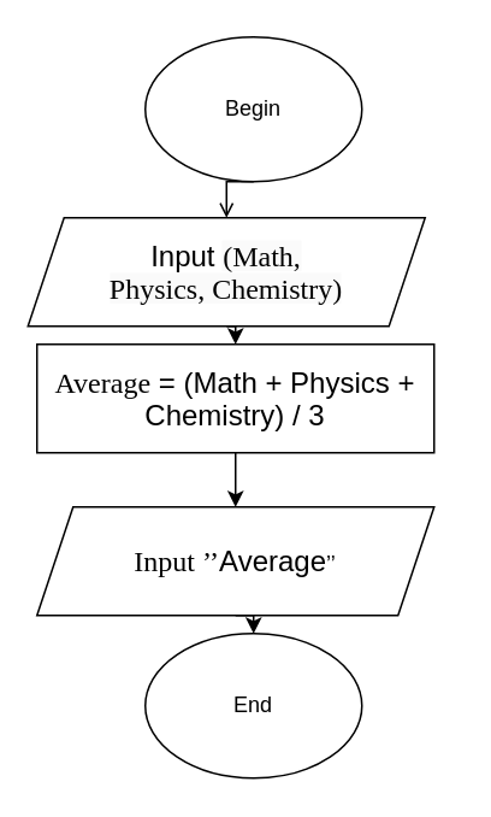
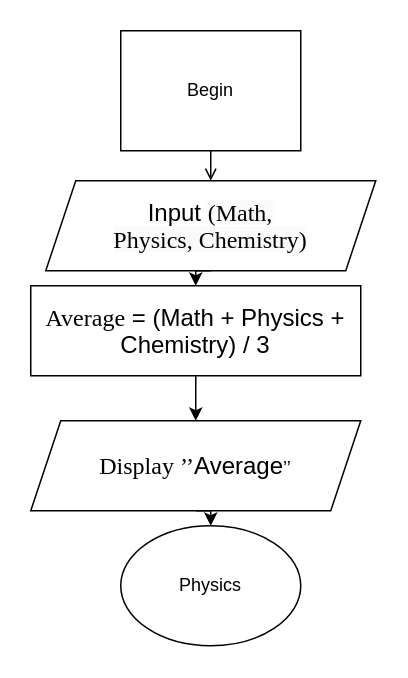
  <mxCell id="0" />
  <mxCell id="1" parent="0" />
  <mxCell id="2" style="edgeStyle=orthogonalEdgeStyle;rounded=0;orthogonalLoop=1;jettySize=auto;html=1;exitX=0.5;exitY=1;exitDx=0;exitDy=0;entryX=0.5;entryY=0;entryDx=0;entryDy=0;endArrow=open;" edge="1" parent="1" source="3" target="5"><mxGeometry relative="1" as="geometry" /></mxCell>
- <mxCell id="3" value="Begin" style="ellipse;whiteSpace=wrap;html=1;" vertex="1" parent="1"><mxGeometry x="80" y="20" width="120" height="80" as="geometry" /></mxCell>
+ <mxCell id="3" value="Begin" style="whiteSpace=wrap;html=1;rounded=0;" vertex="1" parent="1"><mxGeometry x="80" y="20" width="120" height="80" as="geometry" /></mxCell>
  <mxCell id="4" style="edgeStyle=orthogonalEdgeStyle;rounded=0;orthogonalLoop=1;jettySize=auto;html=1;exitX=0.5;exitY=1;exitDx=0;exitDy=0;entryX=0.5;entryY=0;entryDx=0;entryDy=0;" edge="1" parent="1" source="5" target="7"><mxGeometry relative="1" as="geometry" /></mxCell>
- <mxCell id="5" value="&lt;p class=&quot;MsoNormal&quot;&gt;&lt;span style=&quot;font-size:12.0pt;line-height:107%&quot;&gt;Input &lt;/span&gt;&lt;span style=&quot;font-size:12.0pt;line-height:107%;font-family:Consolas;background:#FAFAFA&quot;&gt;(Math,&lt;br/&gt;Physics, Chemistry)&lt;/span&gt;&lt;/p&gt;" style="shape=parallelogram;perimeter=parallelogramPerimeter;whiteSpace=wrap;html=1;fixedSize=1;" vertex="1" parent="1"><mxGeometry x="15" y="120" width="220" height="60" as="geometry" /></mxCell>
+ <mxCell id="5" value="&lt;p class=&quot;MsoNormal&quot;&gt;&lt;span style=&quot;font-size:12.0pt;line-height:107%&quot;&gt;Input &lt;/span&gt;&lt;span style=&quot;font-size:12.0pt;line-height:107%;font-family:Consolas;background:#FAFAFA&quot;&gt;(Math,&lt;br/&gt;Physics, Chemistry)&lt;/span&gt;&lt;/p&gt;" style="shape=parallelogram;perimeter=parallelogramPerimeter;whiteSpace=wrap;html=1;fixedSize=1;" vertex="1" parent="1"><mxGeometry x="30" y="120" width="220" height="60" as="geometry" /></mxCell>
  <mxCell id="6" style="edgeStyle=orthogonalEdgeStyle;rounded=0;orthogonalLoop=1;jettySize=auto;html=1;exitX=0.5;exitY=1;exitDx=0;exitDy=0;entryX=0.5;entryY=0;entryDx=0;entryDy=0;" edge="1" parent="1" source="7" target="9"><mxGeometry relative="1" as="geometry" /></mxCell>
  <mxCell id="7" value="&lt;span class=&quot;hljs-attr&quot;&gt;&lt;span style=&quot;font-size:12.0pt;&lt;br/&gt;line-height:107%;font-family:Consolas;mso-fareast-font-family:Calibri;&lt;br/&gt;mso-fareast-theme-font:minor-latin;mso-bidi-font-family:&amp;quot;Times New Roman&amp;quot;;&lt;br/&gt;mso-bidi-theme-font:minor-bidi;mso-ansi-language:EN-US;mso-fareast-language:&lt;br/&gt;EN-US;mso-bidi-language:AR-SA&quot;&gt;Average&lt;/span&gt;&lt;/span&gt;&lt;span style=&quot;font-size:12.0pt;line-height:107%;font-family:&lt;br/&gt;Consolas;mso-fareast-font-family:Calibri;mso-fareast-theme-font:minor-latin;&lt;br/&gt;mso-bidi-font-family:&amp;quot;Times New Roman&amp;quot;;mso-bidi-theme-font:minor-bidi;&lt;br/&gt;background:#FAFAFA;mso-ansi-language:EN-US;mso-fareast-language:EN-US;&lt;br/&gt;mso-bidi-language:AR-SA&quot;&gt; = (Math + Physics + Chemistry) / &lt;/span&gt;&lt;span style=&quot;box-sizing: border-box;&quot;&gt;&lt;span class=&quot;hljs-number&quot;&gt;&lt;span style=&quot;font-size:12.0pt;line-height:107%;&lt;br/&gt;font-family:Consolas;mso-fareast-font-family:Calibri;mso-fareast-theme-font:&lt;br/&gt;minor-latin;mso-bidi-font-family:&amp;quot;Times New Roman&amp;quot;;mso-bidi-theme-font:minor-bidi;&lt;br/&gt;mso-ansi-language:EN-US;mso-fareast-language:EN-US;mso-bidi-language:AR-SA&quot;&gt;3&lt;/span&gt;&lt;/span&gt;&lt;/span&gt;" style="rounded=0;whiteSpace=wrap;html=1;" vertex="1" parent="1"><mxGeometry x="20" y="190" width="220" height="60" as="geometry" /></mxCell>
  <mxCell id="8" style="edgeStyle=orthogonalEdgeStyle;rounded=0;orthogonalLoop=1;jettySize=auto;html=1;exitX=0.5;exitY=1;exitDx=0;exitDy=0;entryX=0.5;entryY=0;entryDx=0;entryDy=0;" edge="1" parent="1" source="9" target="10"><mxGeometry relative="1" as="geometry" /></mxCell>
- <mxCell id="9" value="&lt;p class=&quot;MsoNormal&quot;&gt;&lt;span class=&quot;hljs-number&quot;&gt;&lt;span style=&quot;font-size:12.0pt;&lt;br/&gt;line-height:107%;font-family:Consolas&quot;&gt;Input ’’&lt;/span&gt;&lt;/span&gt;&lt;span class=&quot;hljs-attr&quot;&gt;&lt;span style=&quot;font-size:12.0pt;line-height:107%;font-family:&lt;br/&gt;Consolas&quot;&gt;Average&lt;/span&gt;’’&lt;/span&gt;&lt;/p&gt;" style="shape=parallelogram;perimeter=parallelogramPerimeter;whiteSpace=wrap;html=1;fixedSize=1;" vertex="1" parent="1"><mxGeometry x="20" y="280" width="220" height="60" as="geometry" /></mxCell>
- <mxCell id="10" value="End" style="ellipse;whiteSpace=wrap;html=1;" vertex="1" parent="1"><mxGeometry x="80" y="350" width="120" height="80" as="geometry" /></mxCell>
+ <mxCell id="9" value="&lt;p class=&quot;MsoNormal&quot;&gt;&lt;span class=&quot;hljs-number&quot;&gt;&lt;span style=&quot;font-size:12.0pt;&lt;br/&gt;line-height:107%;font-family:Consolas&quot;&gt;Display ’’&lt;/span&gt;&lt;/span&gt;&lt;span class=&quot;hljs-attr&quot;&gt;&lt;span style=&quot;font-size:12.0pt;line-height:107%;font-family:&lt;br/&gt;Consolas&quot;&gt;Average&lt;/span&gt;’’&lt;/span&gt;&lt;/p&gt;" style="shape=parallelogram;perimeter=parallelogramPerimeter;whiteSpace=wrap;html=1;fixedSize=1;" vertex="1" parent="1"><mxGeometry x="20" y="280" width="220" height="60" as="geometry" /></mxCell>
+ <mxCell id="10" value="Physics" style="ellipse;whiteSpace=wrap;html=1;" vertex="1" parent="1"><mxGeometry x="80" y="350" width="120" height="80" as="geometry" /></mxCell>
